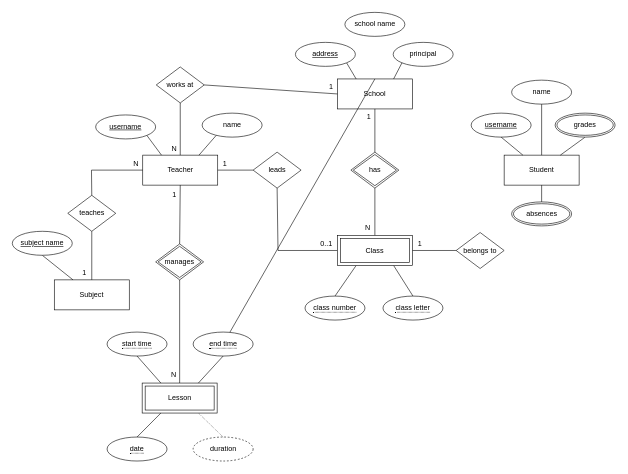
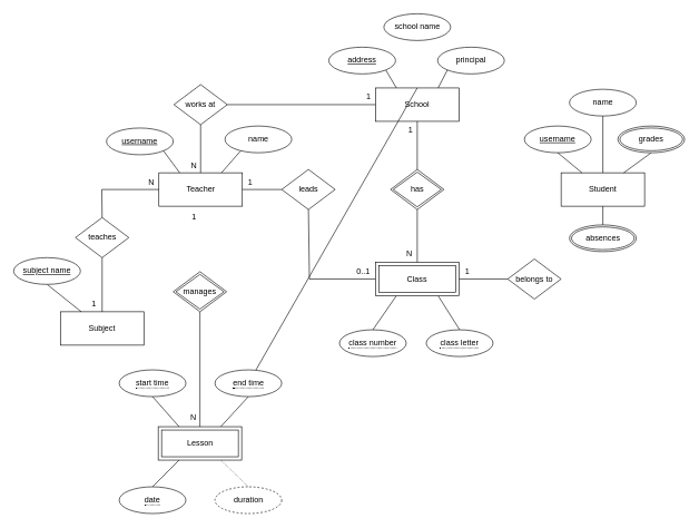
  <mxCell id="0" />
  <mxCell id="1" parent="0" />
  <mxCell id="2" value="School" style="whiteSpace=wrap;html=1;align=center;" parent="1" vertex="1"><mxGeometry x="562" y="131" width="125" height="50" as="geometry" /></mxCell>
  <mxCell id="3" value="Teacher" style="whiteSpace=wrap;html=1;align=center;" parent="1" vertex="1"><mxGeometry x="237.5" y="258" width="125" height="50" as="geometry" /></mxCell>
  <mxCell id="4" value="leads" style="shape=rhombus;perimeter=rhombusPerimeter;whiteSpace=wrap;html=1;align=center;" parent="1" vertex="1"><mxGeometry x="421.5" y="253" width="80" height="60" as="geometry" /></mxCell>
  <mxCell id="5" value="belongs to" style="shape=rhombus;perimeter=rhombusPerimeter;whiteSpace=wrap;html=1;align=center;" parent="1" vertex="1"><mxGeometry x="760" y="387" width="80" height="60" as="geometry" /></mxCell>
  <mxCell id="6" value="Student" style="whiteSpace=wrap;html=1;align=center;" parent="1" vertex="1"><mxGeometry x="840" y="258" width="125" height="50" as="geometry" /></mxCell>
  <mxCell id="7" value="teaches" style="shape=rhombus;perimeter=rhombusPerimeter;whiteSpace=wrap;html=1;align=center;" parent="1" vertex="1"><mxGeometry x="112.5" y="325" width="80" height="60" as="geometry" /></mxCell>
  <mxCell id="8" value="Subject" style="whiteSpace=wrap;html=1;align=center;" parent="1" vertex="1"><mxGeometry x="90" y="466" width="125" height="50" as="geometry" /></mxCell>
  <mxCell id="9" value="" style="endArrow=none;html=1;rounded=0;exitX=0;exitY=0.5;exitDx=0;exitDy=0;entryX=0.5;entryY=0;entryDx=0;entryDy=0;" parent="1" source="3" target="7" edge="1"><mxGeometry relative="1" as="geometry"><mxPoint x="245" y="453" as="sourcePoint" /><mxPoint x="405" y="453" as="targetPoint" /><Array as="points"><mxPoint x="152" y="283" /></Array></mxGeometry></mxCell>
  <mxCell id="10" value="N" style="resizable=0;html=1;align=left;verticalAlign=bottom;" parent="9" connectable="0" vertex="1"><mxGeometry x="-1" relative="1" as="geometry"><mxPoint x="-18" y="-2" as="offset" /></mxGeometry></mxCell>
  <mxCell id="11" value="N" style="resizable=0;html=1;align=left;verticalAlign=bottom;" parent="9" connectable="0" vertex="1"><mxGeometry x="-1" relative="1" as="geometry"><mxPoint x="45" y="350" as="offset" /></mxGeometry></mxCell>
  <mxCell id="12" value="" style="endArrow=none;html=1;rounded=0;entryX=0.5;entryY=0;entryDx=0;entryDy=0;exitX=0.5;exitY=1;exitDx=0;exitDy=0;" parent="1" source="7" target="8" edge="1"><mxGeometry relative="1" as="geometry"><mxPoint x="153" y="383" as="sourcePoint" /><mxPoint x="670" y="416" as="targetPoint" /></mxGeometry></mxCell>
  <mxCell id="13" value="1" style="resizable=0;html=1;align=right;verticalAlign=bottom;" parent="12" connectable="0" vertex="1"><mxGeometry x="1" relative="1" as="geometry"><mxPoint x="-9" y="-4" as="offset" /></mxGeometry></mxCell>
  <mxCell id="14" value="1" style="resizable=0;html=1;align=right;verticalAlign=bottom;" parent="12" connectable="0" vertex="1"><mxGeometry x="1" relative="1" as="geometry"><mxPoint x="225" y="-185" as="offset" /></mxGeometry></mxCell>
  <mxCell id="15" value="1" style="resizable=0;html=1;align=right;verticalAlign=bottom;" parent="12" connectable="0" vertex="1"><mxGeometry x="1" relative="1" as="geometry"><mxPoint x="141" y="-134" as="offset" /></mxGeometry></mxCell>
  <mxCell id="16" value="" style="endArrow=none;html=1;rounded=0;exitX=1;exitY=0.5;exitDx=0;exitDy=0;entryX=0;entryY=0.5;entryDx=0;entryDy=0;" parent="1" source="3" target="4" edge="1"><mxGeometry relative="1" as="geometry"><mxPoint x="325" y="333" as="sourcePoint" /><mxPoint x="485" y="333" as="targetPoint" /></mxGeometry></mxCell>
  <mxCell id="17" value="1" style="resizable=0;html=1;align=right;verticalAlign=bottom;" parent="16" connectable="0" vertex="1"><mxGeometry x="1" relative="1" as="geometry"><mxPoint x="-8" y="-55" as="offset" /></mxGeometry></mxCell>
  <mxCell id="18" value="" style="endArrow=none;html=1;rounded=0;exitX=0.5;exitY=1;exitDx=0;exitDy=0;entryX=0;entryY=0.5;entryDx=0;entryDy=0;" parent="1" source="4" edge="1"><mxGeometry relative="1" as="geometry"><mxPoint x="240" y="443" as="sourcePoint" /><mxPoint x="562" y="417" as="targetPoint" /><Array as="points"><mxPoint x="463" y="417" /></Array></mxGeometry></mxCell>
  <mxCell id="19" value="0..1" style="resizable=0;html=1;align=right;verticalAlign=bottom;" parent="18" connectable="0" vertex="1"><mxGeometry x="1" relative="1" as="geometry"><mxPoint x="-8" y="-3" as="offset" /></mxGeometry></mxCell>
  <mxCell id="20" value="" style="endArrow=none;html=1;rounded=0;exitX=0.5;exitY=1;exitDx=0;exitDy=0;entryX=0.5;entryY=0;entryDx=0;entryDy=0;" parent="1" source="2" target="59" edge="1"><mxGeometry relative="1" as="geometry"><mxPoint x="620" y="263" as="sourcePoint" /><mxPoint x="624.5" y="253" as="targetPoint" /></mxGeometry></mxCell>
  <mxCell id="21" value="1" style="resizable=0;html=1;align=right;verticalAlign=bottom;" parent="20" connectable="0" vertex="1"><mxGeometry x="1" relative="1" as="geometry"><mxPoint x="-7" y="-51" as="offset" /></mxGeometry></mxCell>
  <mxCell id="22" value="" style="endArrow=none;html=1;rounded=0;exitX=0.5;exitY=1;exitDx=0;exitDy=0;entryX=0.5;entryY=0;entryDx=0;entryDy=0;" parent="1" source="59" edge="1"><mxGeometry relative="1" as="geometry"><mxPoint x="624.5" y="313" as="sourcePoint" /><mxPoint x="624.5" y="392" as="targetPoint" /></mxGeometry></mxCell>
  <mxCell id="23" value="N" style="resizable=0;html=1;align=right;verticalAlign=bottom;" parent="22" connectable="0" vertex="1"><mxGeometry x="1" relative="1" as="geometry"><mxPoint x="-8" y="-5" as="offset" /></mxGeometry></mxCell>
  <mxCell id="24" value="" style="endArrow=none;html=1;rounded=0;entryX=1;entryY=0.5;entryDx=0;entryDy=0;exitX=0;exitY=0.5;exitDx=0;exitDy=0;" parent="1" source="5" edge="1"><mxGeometry relative="1" as="geometry"><mxPoint x="750" y="383" as="sourcePoint" /><mxPoint x="687" y="417" as="targetPoint" /></mxGeometry></mxCell>
  <mxCell id="25" value="1" style="resizable=0;html=1;align=right;verticalAlign=bottom;" parent="24" connectable="0" vertex="1"><mxGeometry x="1" relative="1" as="geometry"><mxPoint x="16" y="-3" as="offset" /></mxGeometry></mxCell>
  <mxCell id="26" value="username" style="ellipse;whiteSpace=wrap;html=1;align=center;fontStyle=4;" parent="1" vertex="1"><mxGeometry x="785" y="188" width="100" height="40" as="geometry" /></mxCell>
  <mxCell id="27" value="username" style="ellipse;whiteSpace=wrap;html=1;align=center;fontStyle=4;" parent="1" vertex="1"><mxGeometry x="159" y="191" width="100" height="40" as="geometry" /></mxCell>
  <mxCell id="28" value="duration" style="ellipse;whiteSpace=wrap;html=1;align=center;dashed=1;" parent="1" vertex="1"><mxGeometry x="321.5" y="728" width="100" height="40" as="geometry" /></mxCell>
  <mxCell id="29" value="" style="endArrow=none;html=1;rounded=0;exitX=0.5;exitY=1;exitDx=0;exitDy=0;entryX=0.25;entryY=0;entryDx=0;entryDy=0;" parent="1" source="46" target="8" edge="1"><mxGeometry relative="1" as="geometry"><mxPoint x="172.8" y="446.2" as="sourcePoint" /><mxPoint x="215" y="426" as="targetPoint" /></mxGeometry></mxCell>
  <mxCell id="30" value="" style="endArrow=none;html=1;rounded=0;exitX=1;exitY=1;exitDx=0;exitDy=0;entryX=0.25;entryY=0;entryDx=0;entryDy=0;" parent="1" source="27" target="3" edge="1"><mxGeometry relative="1" as="geometry"><mxPoint x="70" y="463" as="sourcePoint" /><mxPoint x="350" y="213" as="targetPoint" /></mxGeometry></mxCell>
  <mxCell id="31" value="" style="endArrow=none;html=1;rounded=0;entryX=1;entryY=1;entryDx=0;entryDy=0;exitX=0.25;exitY=0;exitDx=0;exitDy=0;" parent="1" source="2" target="55" edge="1"><mxGeometry relative="1" as="geometry"><mxPoint x="593" y="130" as="sourcePoint" /><mxPoint x="566.3" y="109.16" as="targetPoint" /></mxGeometry></mxCell>
  <mxCell id="32" value="" style="endArrow=none;html=1;rounded=0;exitX=0.5;exitY=1;exitDx=0;exitDy=0;entryX=0.25;entryY=0;entryDx=0;entryDy=0;" parent="1" source="26" target="6" edge="1"><mxGeometry relative="1" as="geometry"><mxPoint x="885" y="123" as="sourcePoint" /><mxPoint x="1045" y="123" as="targetPoint" /></mxGeometry></mxCell>
  <mxCell id="33" value="" style="endArrow=none;html=1;rounded=0;dashed=1;dashPattern=1 2;exitX=0.5;exitY=0;exitDx=0;exitDy=0;entryX=0.75;entryY=1;entryDx=0;entryDy=0;" parent="1" source="28" edge="1"><mxGeometry relative="1" as="geometry"><mxPoint x="161.5" y="628" as="sourcePoint" /><mxPoint x="330.25" y="688" as="targetPoint" /></mxGeometry></mxCell>
  <mxCell id="34" value="" style="endArrow=none;html=1;rounded=0;exitX=0.5;exitY=0;exitDx=0;exitDy=0;entryX=0.25;entryY=1;entryDx=0;entryDy=0;" parent="1" source="62" edge="1"><mxGeometry relative="1" as="geometry"><mxPoint x="214" y="728" as="sourcePoint" /><mxPoint x="267.75" y="688" as="targetPoint" /></mxGeometry></mxCell>
  <mxCell id="35" value="" style="endArrow=none;html=1;rounded=0;exitX=0.5;exitY=0;exitDx=0;exitDy=0;entryX=0.25;entryY=1;entryDx=0;entryDy=0;" parent="1" source="60" edge="1"><mxGeometry relative="1" as="geometry"><mxPoint x="538" y="478" as="sourcePoint" /><mxPoint x="593.25" y="442" as="targetPoint" /></mxGeometry></mxCell>
  <mxCell id="36" value="school name" style="ellipse;whiteSpace=wrap;html=1;align=center;" parent="1" vertex="1"><mxGeometry x="574.5" y="20" width="100" height="40" as="geometry" /></mxCell>
  <mxCell id="37" value="" style="endArrow=none;html=1;rounded=0;exitX=0.5;exitY=0;exitDx=0;exitDy=0;" parent="1" source="2" target="66" edge="1"><mxGeometry relative="1" as="geometry"><mxPoint x="638" y="123" as="sourcePoint" /><mxPoint x="917" y="170" as="targetPoint" /></mxGeometry></mxCell>
  <mxCell id="38" value="name" style="ellipse;whiteSpace=wrap;html=1;align=center;" parent="1" vertex="1"><mxGeometry x="852.5" y="133" width="100" height="40" as="geometry" /></mxCell>
  <mxCell id="39" value="" style="endArrow=none;html=1;rounded=0;exitX=0.5;exitY=0;exitDx=0;exitDy=0;entryX=0.5;entryY=1;entryDx=0;entryDy=0;" parent="1" source="6" target="38" edge="1"><mxGeometry relative="1" as="geometry"><mxPoint x="965" y="233" as="sourcePoint" /><mxPoint x="1125" y="233" as="targetPoint" /></mxGeometry></mxCell>
  <mxCell id="40" value="name" style="ellipse;whiteSpace=wrap;html=1;align=center;" parent="1" vertex="1"><mxGeometry x="336.5" y="188" width="100" height="40" as="geometry" /></mxCell>
  <mxCell id="41" value="" style="endArrow=none;html=1;rounded=0;exitX=0.75;exitY=0;exitDx=0;exitDy=0;entryX=0;entryY=1;entryDx=0;entryDy=0;" parent="1" source="3" edge="1"><mxGeometry relative="1" as="geometry"><mxPoint x="340" y="243" as="sourcePoint" /><mxPoint x="359.854" y="225.226" as="targetPoint" /></mxGeometry></mxCell>
  <mxCell id="42" value="" style="endArrow=none;html=1;rounded=0;exitX=0.75;exitY=0;exitDx=0;exitDy=0;entryX=0.5;entryY=1;entryDx=0;entryDy=0;" parent="1" source="6" target="43" edge="1"><mxGeometry relative="1" as="geometry"><mxPoint x="1015" y="253" as="sourcePoint" /><mxPoint x="949.645" y="217.142" as="targetPoint" /></mxGeometry></mxCell>
  <mxCell id="43" value="grades" style="ellipse;shape=doubleEllipse;margin=3;whiteSpace=wrap;html=1;align=center;" parent="1" vertex="1"><mxGeometry x="925" y="188" width="100" height="40" as="geometry" /></mxCell>
  <mxCell id="44" value="absences" style="ellipse;shape=doubleEllipse;margin=3;whiteSpace=wrap;html=1;align=center;" parent="1" vertex="1"><mxGeometry x="852.5" y="336" width="100" height="40" as="geometry" /></mxCell>
  <mxCell id="45" value="" style="endArrow=none;html=1;rounded=0;exitX=0.5;exitY=1;exitDx=0;exitDy=0;entryX=0.5;entryY=0;entryDx=0;entryDy=0;" parent="1" source="6" target="44" edge="1"><mxGeometry relative="1" as="geometry"><mxPoint x="943.75" y="268" as="sourcePoint" /><mxPoint x="945" y="213" as="targetPoint" /></mxGeometry></mxCell>
  <mxCell id="46" value="subject name" style="ellipse;whiteSpace=wrap;html=1;align=center;fontStyle=4;" parent="1" vertex="1"><mxGeometry x="20" y="385" width="100" height="40" as="geometry" /></mxCell>
- <mxCell id="47" value="works at" style="shape=rhombus;perimeter=rhombusPerimeter;whiteSpace=wrap;html=1;align=center;" parent="1" vertex="1"><mxGeometry x="260" y="111" width="80" height="60" as="geometry" /></mxCell>
+ <mxCell id="47" value="works at" style="shape=rhombus;perimeter=rhombusPerimeter;whiteSpace=wrap;html=1;align=center;" parent="1" vertex="1"><mxGeometry x="260" y="126" width="80" height="60" as="geometry" /></mxCell>
  <mxCell id="48" value="" style="endArrow=none;html=1;rounded=0;exitX=0.5;exitY=0;exitDx=0;exitDy=0;entryX=0.5;entryY=1;entryDx=0;entryDy=0;" parent="1" source="3" target="47" edge="1"><mxGeometry relative="1" as="geometry"><mxPoint x="310" y="318" as="sourcePoint" /><mxPoint x="310" y="397" as="targetPoint" /></mxGeometry></mxCell>
  <mxCell id="49" value="" style="endArrow=none;html=1;rounded=0;exitX=1;exitY=0.5;exitDx=0;exitDy=0;entryX=0;entryY=0.5;entryDx=0;entryDy=0;" parent="1" source="47" target="2" edge="1"><mxGeometry relative="1" as="geometry"><mxPoint x="395" y="268" as="sourcePoint" /><mxPoint x="395" y="216" as="targetPoint" /></mxGeometry></mxCell>
  <mxCell id="50" value="1" style="resizable=0;html=1;align=right;verticalAlign=bottom;" parent="1" connectable="0" vertex="1"><mxGeometry x="555" y="151.999" as="geometry" /></mxCell>
  <mxCell id="51" value="N" style="resizable=0;html=1;align=left;verticalAlign=bottom;" parent="1" connectable="0" vertex="1"><mxGeometry x="284" y="255" as="geometry" /></mxCell>
  <mxCell id="52" value="principal" style="ellipse;whiteSpace=wrap;html=1;align=center;" parent="1" vertex="1"><mxGeometry x="655" y="70" width="100" height="40" as="geometry" /></mxCell>
  <mxCell id="53" value="" style="endArrow=none;html=1;rounded=0;entryX=0;entryY=1;entryDx=0;entryDy=0;exitX=0.75;exitY=0;exitDx=0;exitDy=0;" parent="1" source="2" target="52" edge="1"><mxGeometry relative="1" as="geometry"><mxPoint x="603" y="140" as="sourcePoint" /><mxPoint x="576.3" y="109.16" as="targetPoint" /></mxGeometry></mxCell>
  <mxCell id="54" value="" style="endArrow=none;html=1;rounded=0;entryX=0.75;entryY=1;entryDx=0;entryDy=0;exitX=0.5;exitY=0;exitDx=0;exitDy=0;" parent="1" source="61" edge="1" target="58"><mxGeometry relative="1" as="geometry"><mxPoint x="624.5" y="525" as="sourcePoint" /><mxPoint x="624.5" y="442" as="targetPoint" /></mxGeometry></mxCell>
  <mxCell id="55" value="address" style="ellipse;whiteSpace=wrap;html=1;align=center;fontStyle=4;" parent="1" vertex="1"><mxGeometry x="492" y="70" width="100" height="40" as="geometry" /></mxCell>
- <mxCell id="56" value="" style="endArrow=none;html=1;rounded=0;entryX=0.5;entryY=1;entryDx=0;entryDy=0;exitX=0.5;exitY=0;exitDx=0;exitDy=0;" parent="1" source="63" target="3" edge="1"><mxGeometry relative="1" as="geometry"><mxPoint x="318" y="393" as="sourcePoint" /><mxPoint x="337" y="336" as="targetPoint" /></mxGeometry></mxCell>
  <mxCell id="57" value="" style="endArrow=none;html=1;rounded=0;exitX=0.5;exitY=0;exitDx=0;exitDy=0;entryX=0.5;entryY=1;entryDx=0;entryDy=0;" parent="1" target="63" edge="1"><mxGeometry relative="1" as="geometry"><mxPoint x="299" y="638" as="sourcePoint" /><mxPoint x="308" y="473" as="targetPoint" /></mxGeometry></mxCell>
  <mxCell id="58" value="Class" style="shape=ext;margin=3;double=1;whiteSpace=wrap;html=1;align=center;" parent="1" vertex="1"><mxGeometry x="562" y="392" width="125" height="50" as="geometry" /></mxCell>
  <mxCell id="59" value="has" style="shape=rhombus;double=1;perimeter=rhombusPerimeter;whiteSpace=wrap;html=1;align=center;" parent="1" vertex="1"><mxGeometry x="584.5" y="253" width="80" height="60" as="geometry" /></mxCell>
  <mxCell id="60" value="&lt;span style=&quot;border-bottom: 1px dotted&quot;&gt;class number&lt;/span&gt;" style="ellipse;whiteSpace=wrap;html=1;align=center;" parent="1" vertex="1"><mxGeometry x="508" y="493" width="100" height="40" as="geometry" /></mxCell>
  <mxCell id="61" value="&lt;span style=&quot;border-bottom: 1px dotted&quot;&gt;class letter&lt;br&gt;&lt;/span&gt;" style="ellipse;whiteSpace=wrap;html=1;align=center;" parent="1" vertex="1"><mxGeometry x="638" y="493" width="100" height="40" as="geometry" /></mxCell>
  <mxCell id="62" value="&lt;span style=&quot;border-bottom: 1px dotted&quot;&gt;date&lt;br&gt;&lt;/span&gt;" style="ellipse;whiteSpace=wrap;html=1;align=center;" parent="1" vertex="1"><mxGeometry x="178" y="728" width="100" height="40" as="geometry" /></mxCell>
  <mxCell id="63" value="manages" style="shape=rhombus;double=1;perimeter=rhombusPerimeter;whiteSpace=wrap;html=1;align=center;" parent="1" vertex="1"><mxGeometry x="259" y="406" width="80" height="60" as="geometry" /></mxCell>
  <mxCell id="64" value="Lesson" style="shape=ext;margin=3;double=1;whiteSpace=wrap;html=1;align=center;" parent="1" vertex="1"><mxGeometry x="236.5" y="638" width="125" height="50" as="geometry" /></mxCell>
  <mxCell id="65" value="&lt;span style=&quot;border-bottom: 1px dotted&quot;&gt;start time&lt;br&gt;&lt;/span&gt;" style="ellipse;whiteSpace=wrap;html=1;align=center;" vertex="1" parent="1"><mxGeometry x="178" y="553" width="100" height="40" as="geometry" /></mxCell>
  <mxCell id="66" value="&lt;span style=&quot;border-bottom: 1px dotted&quot;&gt;end time&lt;br&gt;&lt;/span&gt;" style="ellipse;whiteSpace=wrap;html=1;align=center;" vertex="1" parent="1"><mxGeometry x="321.5" y="553" width="100" height="40" as="geometry" /></mxCell>
  <mxCell id="67" value="" style="endArrow=none;html=1;rounded=0;exitX=0.25;exitY=0;exitDx=0;exitDy=0;entryX=0.5;entryY=1;entryDx=0;entryDy=0;" edge="1" parent="1" source="64" target="65"><mxGeometry relative="1" as="geometry"><mxPoint x="224" y="738" as="sourcePoint" /><mxPoint x="277.75" y="698" as="targetPoint" /></mxGeometry></mxCell>
  <mxCell id="68" value="" style="endArrow=none;html=1;rounded=0;exitX=0.75;exitY=0;exitDx=0;exitDy=0;entryX=0.5;entryY=1;entryDx=0;entryDy=0;" edge="1" parent="1" source="64" target="66"><mxGeometry relative="1" as="geometry"><mxPoint x="277.75" y="648" as="sourcePoint" /><mxPoint x="255.201" y="607.204" as="targetPoint" /></mxGeometry></mxCell>
